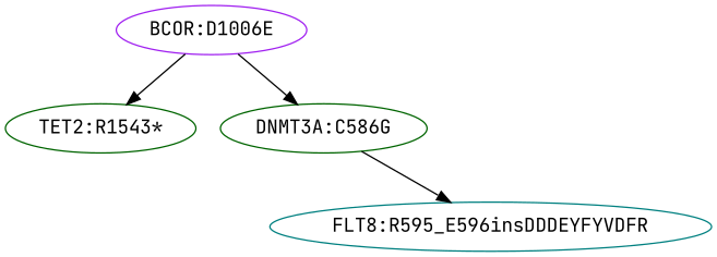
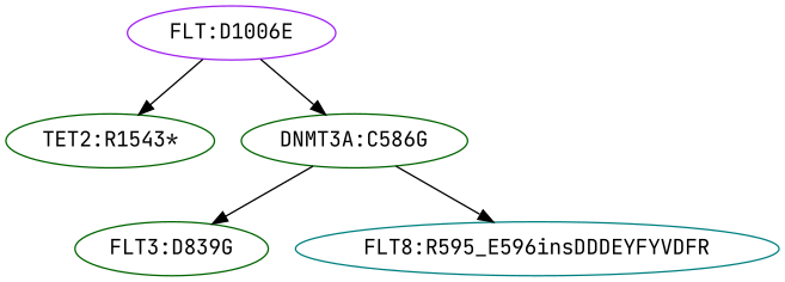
  digraph {
    fontname="JetBrains Mono"
    node [color=darkgreen fontname="JetBrains Mono"]
    edge [fontname="JetBrains Mono"]
-   n1 [color=purple label="BCOR:D1006E"]
+   n1 [color=purple label="FLT:D1006E"]
    n2 [label="TET2:R1543*"]
    n3 [label="DNMT3A:C586G"]
+   n4 [label="FLT3:D839G"]
    n5 [color=teal label="FLT8:R595_E596insDDDEYFYVDFR"]
    n1 -> n2
    n1 -> n3
+   n3 -> n4
    n3 -> n5
  }
